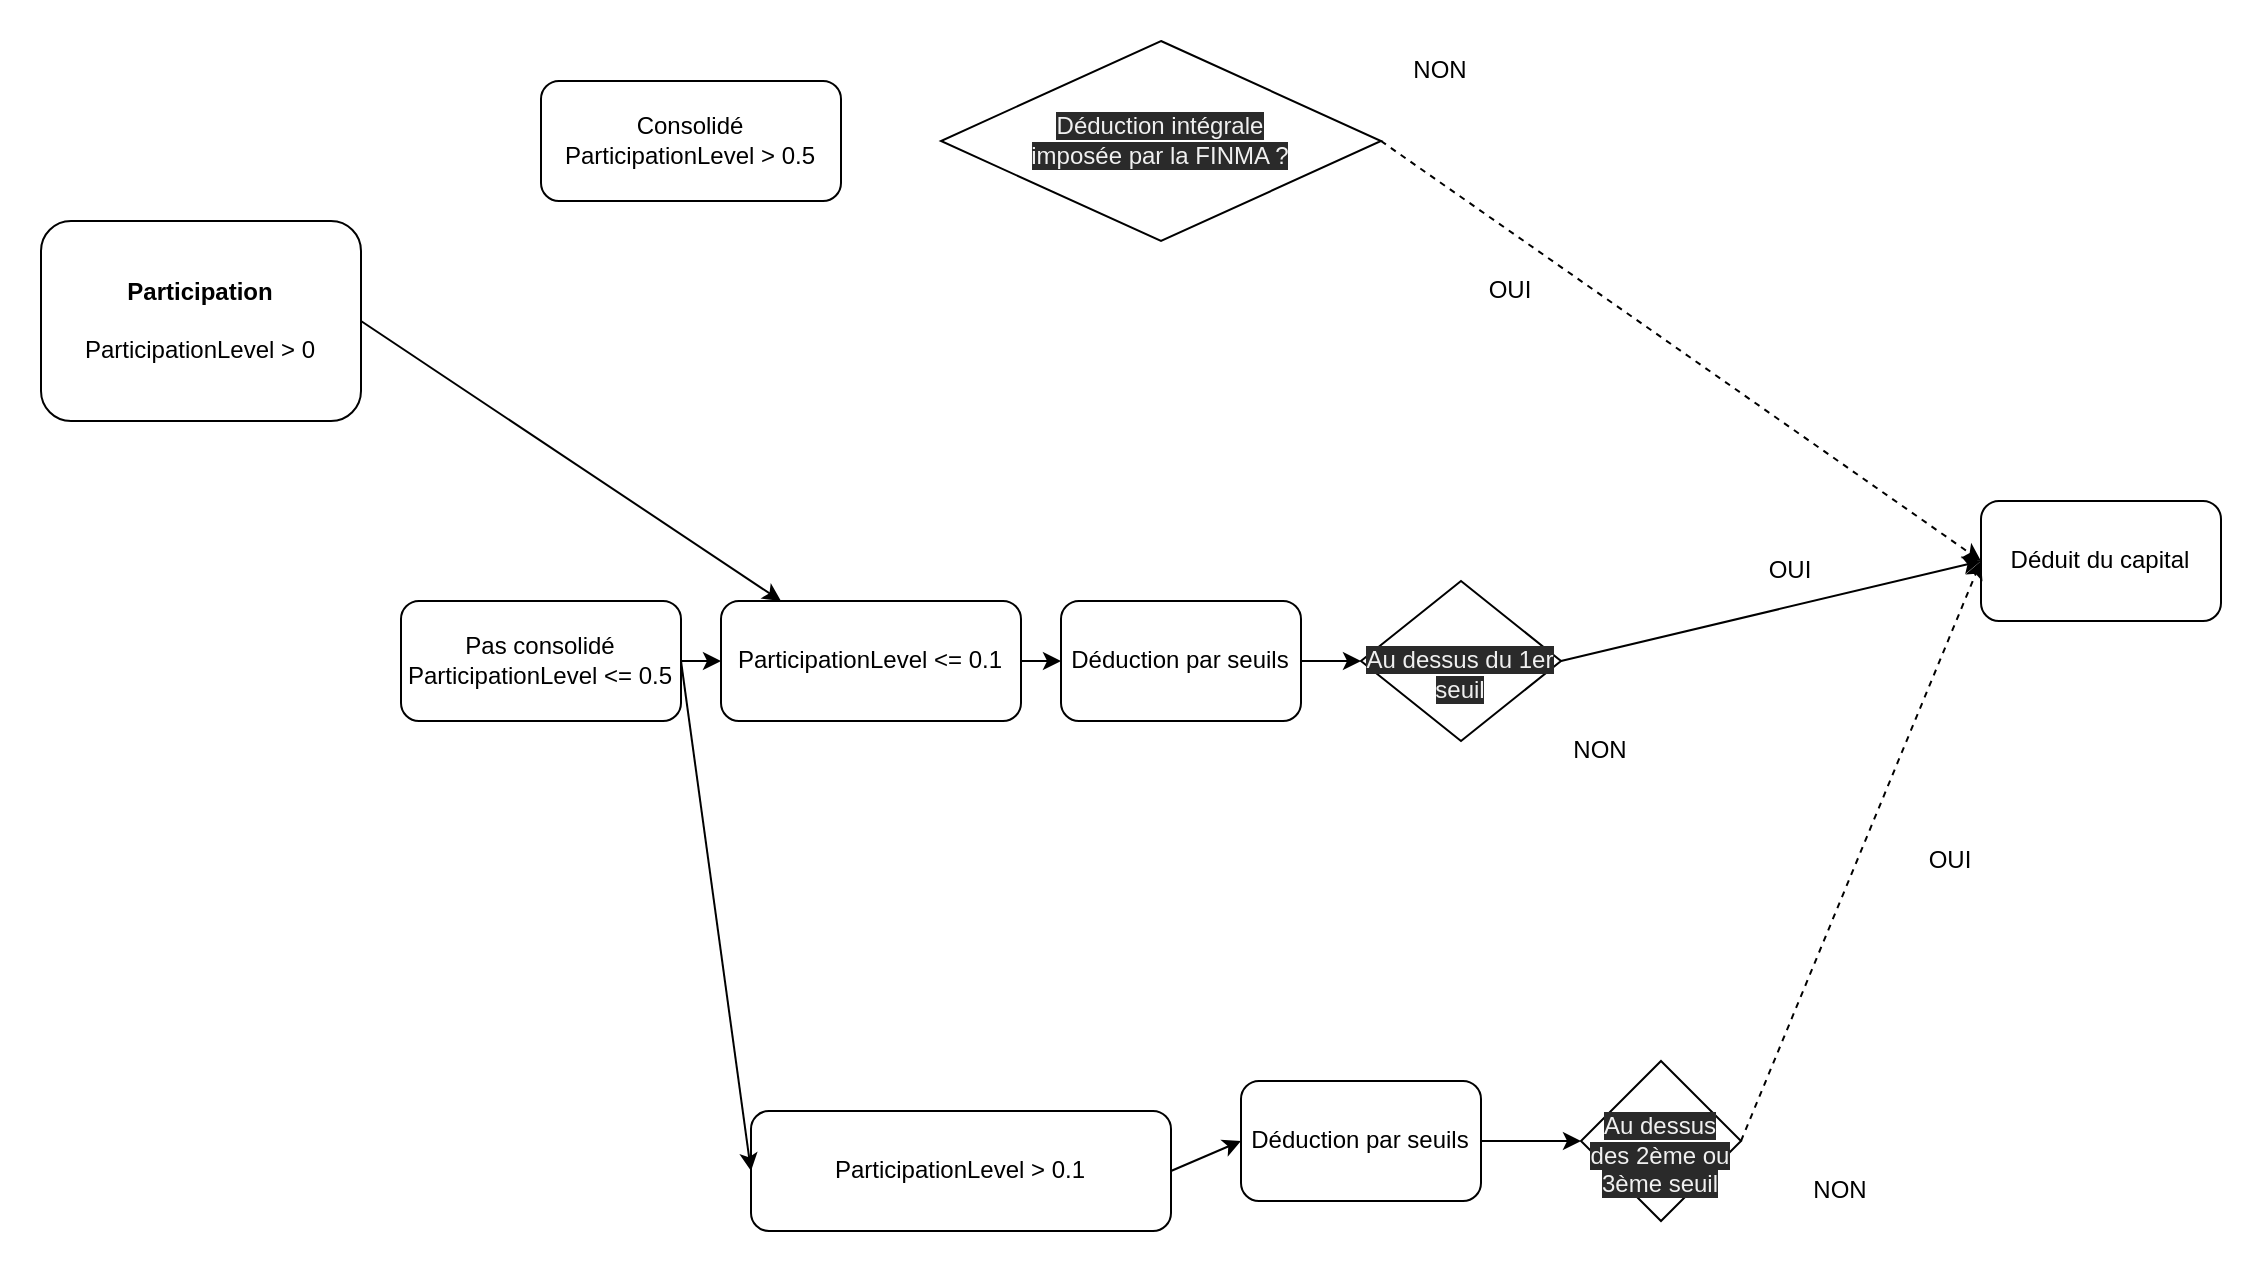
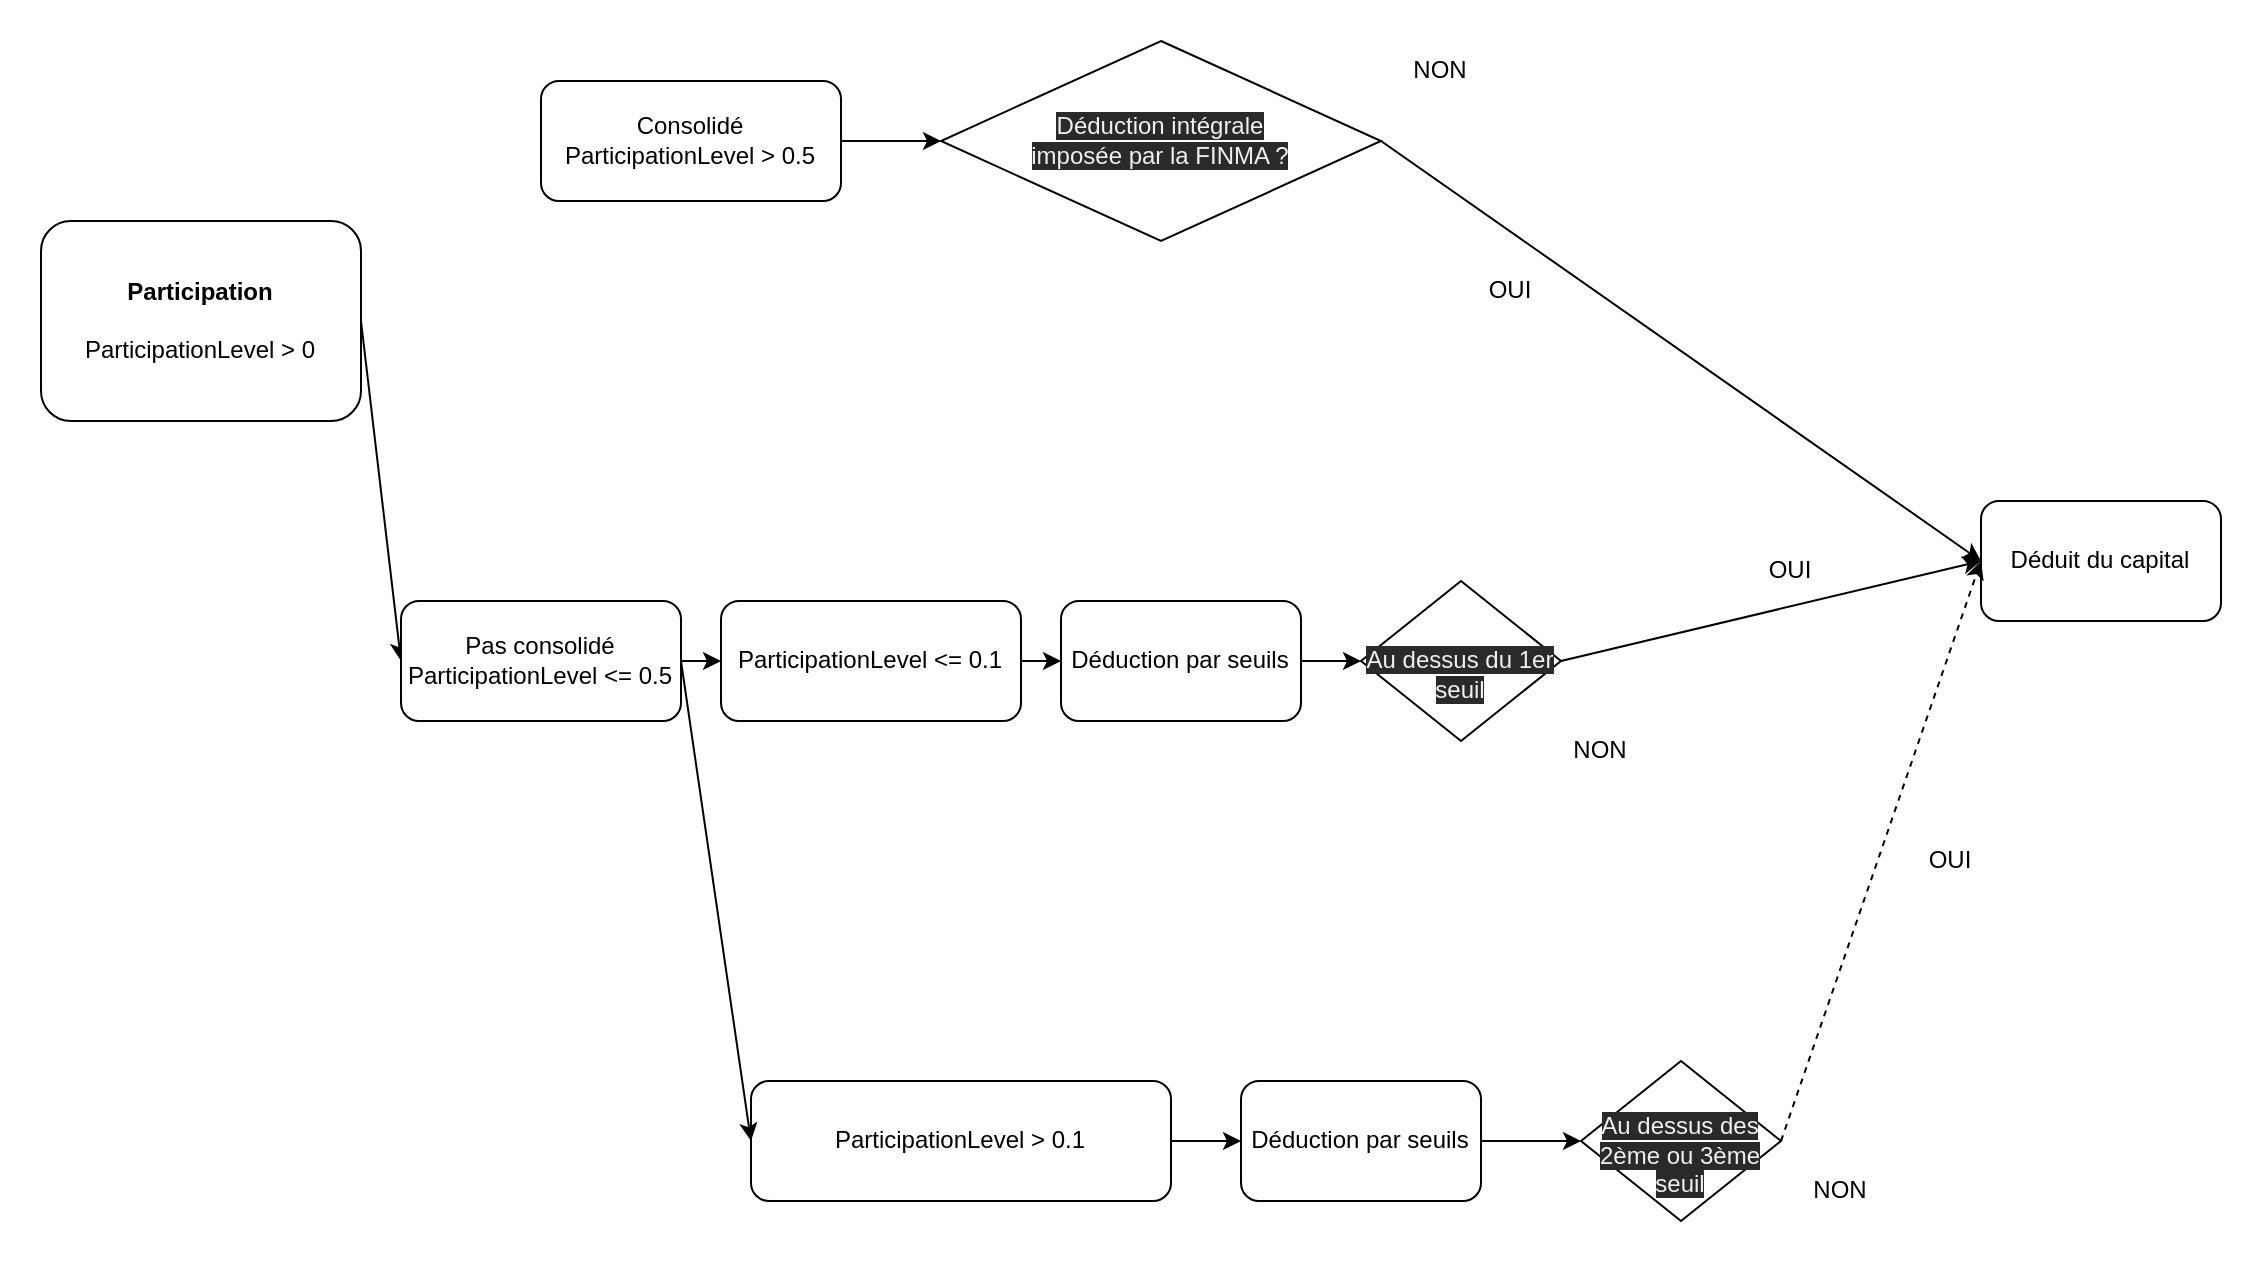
  <mxCell id="0" />
  <mxCell id="1" parent="0" />
  <mxCell id="2" value="&lt;b&gt;Participation&lt;br&gt;&lt;/b&gt;&lt;br&gt;ParticipationLevel &amp;gt; 0" style="rounded=1;whiteSpace=wrap;html=1;" parent="1" vertex="1"><mxGeometry x="20" y="110" width="160" height="100" as="geometry" /></mxCell>
- <mxCell id="3" value="" style="endArrow=classic;html=1;rounded=0;exitX=1;exitY=0.5;exitDx=0;exitDy=0;" parent="1" source="2" target="8" edge="1"><mxGeometry width="50" height="50" relative="1" as="geometry"><mxPoint x="210" y="180" as="sourcePoint" /><mxPoint x="300" y="230" as="targetPoint" /></mxGeometry></mxCell>
+ <mxCell id="3" value="" style="endArrow=classic;html=1;rounded=0;exitX=1;exitY=0.5;exitDx=0;exitDy=0;entryX=0;entryY=0.5;entryDx=0;entryDy=0;" parent="1" source="2" target="5" edge="1"><mxGeometry width="50" height="50" relative="1" as="geometry"><mxPoint x="210" y="180" as="sourcePoint" /><mxPoint x="300" y="230" as="targetPoint" /></mxGeometry></mxCell>
  <mxCell id="4" value="Consolidé&lt;div&gt;ParticipationLevel &amp;gt; 0.5&lt;br&gt;&lt;/div&gt;" style="rounded=1;whiteSpace=wrap;html=1;" parent="1" vertex="1"><mxGeometry x="270" y="40" width="150" height="60" as="geometry" /></mxCell>
  <mxCell id="5" value="Pas consolidé&lt;div&gt;ParticipationLevel &amp;lt;= 0.5&lt;br&gt;&lt;/div&gt;" style="rounded=1;whiteSpace=wrap;html=1;" parent="1" vertex="1"><mxGeometry x="200" y="300" width="140" height="60" as="geometry" /></mxCell>
  <mxCell id="6" value="&lt;span style=&quot;color: rgb(240, 240, 240); font-family: Helvetica; font-size: 12px; font-style: normal; font-variant-ligatures: normal; font-variant-caps: normal; font-weight: 400; letter-spacing: normal; orphans: 2; text-align: center; text-indent: 0px; text-transform: none; widows: 2; word-spacing: 0px; -webkit-text-stroke-width: 0px; background-color: rgb(42, 42, 42); text-decoration-thickness: initial; text-decoration-style: initial; text-decoration-color: initial; float: none; display: inline !important;&quot;&gt;Déduction intégrale&lt;br&gt;imposée par la FINMA ?&lt;br&gt;&lt;/span&gt;" style="rhombus;whiteSpace=wrap;html=1;" parent="1" vertex="1"><mxGeometry x="470" y="20" width="220" height="100" as="geometry" /></mxCell>
- <mxCell id="7" value="" style="endArrow=classic;html=1;rounded=0;entryX=0;entryY=0.5;entryDx=0;entryDy=0;exitX=1;exitY=0.5;exitDx=0;exitDy=0;dashed=1;" parent="1" source="6" target="17" edge="1"><mxGeometry width="50" height="50" relative="1" as="geometry"><mxPoint x="730" y="-210" as="sourcePoint" /><mxPoint x="720" y="70" as="targetPoint" /></mxGeometry></mxCell>
+ <mxCell id="7" value="" style="endArrow=classic;html=1;rounded=0;entryX=0;entryY=0.5;entryDx=0;entryDy=0;exitX=1;exitY=0.5;exitDx=0;exitDy=0;" parent="1" source="6" target="17" edge="1"><mxGeometry width="50" height="50" relative="1" as="geometry"><mxPoint x="730" y="-210" as="sourcePoint" /><mxPoint x="720" y="70" as="targetPoint" /></mxGeometry></mxCell>
  <mxCell id="8" value="ParticipationLevel &amp;lt;= 0.1" style="rounded=1;whiteSpace=wrap;html=1;" parent="1" vertex="1"><mxGeometry x="360" y="300" width="150" height="60" as="geometry" /></mxCell>
  <mxCell id="9" value="" style="endArrow=classic;html=1;rounded=0;exitX=1;exitY=0.5;exitDx=0;exitDy=0;entryX=0;entryY=0.5;entryDx=0;entryDy=0;" parent="1" source="5" target="8" edge="1"><mxGeometry width="50" height="50" relative="1" as="geometry"><mxPoint x="350" y="190" as="sourcePoint" /><mxPoint x="370" y="190" as="targetPoint" /></mxGeometry></mxCell>
  <mxCell id="10" value="Déduction par seuils" style="rounded=1;whiteSpace=wrap;html=1;" parent="1" vertex="1"><mxGeometry x="530" y="300" width="120" height="60" as="geometry" /></mxCell>
  <mxCell id="11" value="" style="endArrow=classic;html=1;rounded=0;exitX=1;exitY=0.5;exitDx=0;exitDy=0;entryX=0;entryY=0.5;entryDx=0;entryDy=0;" parent="1" source="8" target="10" edge="1"><mxGeometry width="50" height="50" relative="1" as="geometry"><mxPoint x="350" y="190" as="sourcePoint" /><mxPoint x="423.028" y="159.104" as="targetPoint" /></mxGeometry></mxCell>
  <mxCell id="12" value="" style="endArrow=classic;html=1;rounded=0;exitX=1;exitY=0.5;exitDx=0;exitDy=0;entryX=0;entryY=0.5;entryDx=0;entryDy=0;" parent="1" source="10" target="13" edge="1"><mxGeometry width="50" height="50" relative="1" as="geometry"><mxPoint x="510" y="300" as="sourcePoint" /><mxPoint x="670" y="350" as="targetPoint" /></mxGeometry></mxCell>
  <mxCell id="13" value="&lt;br&gt;&lt;span style=&quot;color: rgb(240, 240, 240); font-family: Helvetica; font-size: 12px; font-style: normal; font-variant-ligatures: normal; font-variant-caps: normal; font-weight: 400; letter-spacing: normal; orphans: 2; text-align: center; text-indent: 0px; text-transform: none; widows: 2; word-spacing: 0px; -webkit-text-stroke-width: 0px; background-color: rgb(42, 42, 42); text-decoration-thickness: initial; text-decoration-style: initial; text-decoration-color: initial; float: none; display: inline !important;&quot;&gt;Au dessus du 1er seuil&lt;/span&gt;&lt;br&gt;" style="rhombus;whiteSpace=wrap;html=1;" parent="1" vertex="1"><mxGeometry x="680" y="290" width="100" height="80" as="geometry" /></mxCell>
  <mxCell id="14" value="" style="endArrow=classic;html=1;rounded=0;exitX=1;exitY=0.5;exitDx=0;exitDy=0;entryX=0;entryY=0.5;entryDx=0;entryDy=0;" parent="1" source="13" target="17" edge="1"><mxGeometry width="50" height="50" relative="1" as="geometry"><mxPoint x="830" y="352.5" as="sourcePoint" /><mxPoint x="840" y="300" as="targetPoint" /></mxGeometry></mxCell>
  <mxCell id="15" value="OUI" style="text;html=1;strokeColor=none;fillColor=none;align=center;verticalAlign=middle;whiteSpace=wrap;rounded=0;" parent="1" vertex="1"><mxGeometry x="840" y="270" width="110" height="30" as="geometry" /></mxCell>
  <mxCell id="16" value="NON" style="text;html=1;strokeColor=none;fillColor=none;align=center;verticalAlign=middle;whiteSpace=wrap;rounded=0;" parent="1" vertex="1"><mxGeometry x="770" y="360" width="60" height="30" as="geometry" /></mxCell>
  <mxCell id="17" value="Déduit du capital" style="rounded=1;whiteSpace=wrap;html=1;" parent="1" vertex="1"><mxGeometry x="990" y="250" width="120" height="60" as="geometry" /></mxCell>
- <mxCell id="18" value="&lt;br&gt;&lt;span style=&quot;color: rgb(240, 240, 240); font-family: Helvetica; font-size: 12px; font-style: normal; font-variant-ligatures: normal; font-variant-caps: normal; font-weight: 400; letter-spacing: normal; orphans: 2; text-align: center; text-indent: 0px; text-transform: none; widows: 2; word-spacing: 0px; -webkit-text-stroke-width: 0px; background-color: rgb(42, 42, 42); text-decoration-thickness: initial; text-decoration-style: initial; text-decoration-color: initial; float: none; display: inline !important;&quot;&gt;Au dessus des 2ème ou 3ème seuil&lt;/span&gt;" style="rhombus;whiteSpace=wrap;html=1;" parent="1" vertex="1"><mxGeometry x="790" y="530" width="80" height="80" as="geometry" /></mxCell>
- <mxCell id="19" value="ParticipationLevel &amp;gt; 0.1" style="rounded=1;whiteSpace=wrap;html=1;" parent="1" vertex="1"><mxGeometry x="375" y="555" width="210" height="60" as="geometry" /></mxCell>
+ <mxCell id="18" value="&lt;br&gt;&lt;span style=&quot;color: rgb(240, 240, 240); font-family: Helvetica; font-size: 12px; font-style: normal; font-variant-ligatures: normal; font-variant-caps: normal; font-weight: 400; letter-spacing: normal; orphans: 2; text-align: center; text-indent: 0px; text-transform: none; widows: 2; word-spacing: 0px; -webkit-text-stroke-width: 0px; background-color: rgb(42, 42, 42); text-decoration-thickness: initial; text-decoration-style: initial; text-decoration-color: initial; float: none; display: inline !important;&quot;&gt;Au dessus des 2ème ou 3ème seuil&lt;/span&gt;" style="rhombus;whiteSpace=wrap;html=1;" parent="1" vertex="1"><mxGeometry x="790" y="530" width="100" height="80" as="geometry" /></mxCell>
+ <mxCell id="19" value="ParticipationLevel &amp;gt; 0.1" style="rounded=1;whiteSpace=wrap;html=1;" parent="1" vertex="1"><mxGeometry x="375" y="540" width="210" height="60" as="geometry" /></mxCell>
  <mxCell id="20" value="" style="endArrow=classic;html=1;rounded=0;exitX=1;exitY=0.5;exitDx=0;exitDy=0;entryX=0;entryY=0.5;entryDx=0;entryDy=0;" parent="1" source="5" target="19" edge="1"><mxGeometry width="50" height="50" relative="1" as="geometry"><mxPoint x="350" y="340" as="sourcePoint" /><mxPoint x="400" y="340" as="targetPoint" /></mxGeometry></mxCell>
  <mxCell id="21" value="Déduction par seuils" style="rounded=1;whiteSpace=wrap;html=1;" parent="1" vertex="1"><mxGeometry x="620" y="540" width="120" height="60" as="geometry" /></mxCell>
  <mxCell id="22" value="" style="endArrow=classic;html=1;rounded=0;exitX=1;exitY=0.5;exitDx=0;exitDy=0;entryX=0;entryY=0.5;entryDx=0;entryDy=0;" parent="1" source="19" target="21" edge="1"><mxGeometry width="50" height="50" relative="1" as="geometry"><mxPoint x="600" y="620" as="sourcePoint" /><mxPoint x="630" y="620" as="targetPoint" /></mxGeometry></mxCell>
  <mxCell id="23" value="" style="endArrow=classic;html=1;rounded=0;entryX=0;entryY=0.5;entryDx=0;entryDy=0;exitX=1;exitY=0.5;exitDx=0;exitDy=0;" parent="1" source="21" target="18" edge="1"><mxGeometry width="50" height="50" relative="1" as="geometry"><mxPoint x="765" y="580" as="sourcePoint" /><mxPoint x="630" y="580" as="targetPoint" /></mxGeometry></mxCell>
  <mxCell id="24" value="" style="endArrow=classic;html=1;rounded=0;exitX=1;exitY=0.5;exitDx=0;exitDy=0;entryX=0;entryY=0.5;entryDx=0;entryDy=0;dashed=1;" parent="1" source="18" target="17" edge="1"><mxGeometry width="50" height="50" relative="1" as="geometry"><mxPoint x="790" y="340" as="sourcePoint" /><mxPoint x="1000" y="290" as="targetPoint" /></mxGeometry></mxCell>
+ <mxCell id="25" value="" style="endArrow=classic;html=1;rounded=0;entryX=0;entryY=0.5;entryDx=0;entryDy=0;exitX=1;exitY=0.5;exitDx=0;exitDy=0;" parent="1" source="4" target="6" edge="1"><mxGeometry width="50" height="50" relative="1" as="geometry"><mxPoint x="640" y="-100" as="sourcePoint" /><mxPoint x="710" y="-200" as="targetPoint" /></mxGeometry></mxCell>
  <mxCell id="26" value="OUI" style="text;html=1;strokeColor=none;fillColor=none;align=center;verticalAlign=middle;whiteSpace=wrap;rounded=0;" parent="1" vertex="1"><mxGeometry x="700" y="130" width="110" height="30" as="geometry" /></mxCell>
  <mxCell id="27" value="NON" style="text;html=1;strokeColor=none;fillColor=none;align=center;verticalAlign=middle;whiteSpace=wrap;rounded=0;" parent="1" vertex="1"><mxGeometry x="690" y="20" width="60" height="30" as="geometry" /></mxCell>
  <mxCell id="28" value="OUI" style="text;html=1;strokeColor=none;fillColor=none;align=center;verticalAlign=middle;whiteSpace=wrap;rounded=0;" parent="1" vertex="1"><mxGeometry x="920" y="415" width="110" height="30" as="geometry" /></mxCell>
  <mxCell id="29" value="NON" style="text;html=1;strokeColor=none;fillColor=none;align=center;verticalAlign=middle;whiteSpace=wrap;rounded=0;" parent="1" vertex="1"><mxGeometry x="890" y="580" width="60" height="30" as="geometry" /></mxCell>
